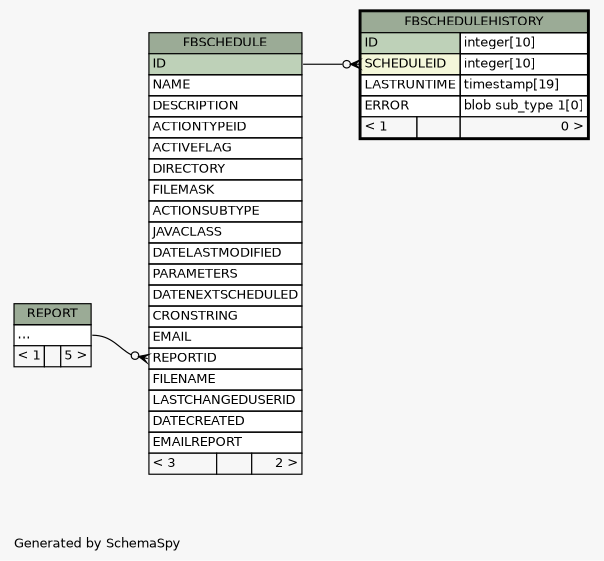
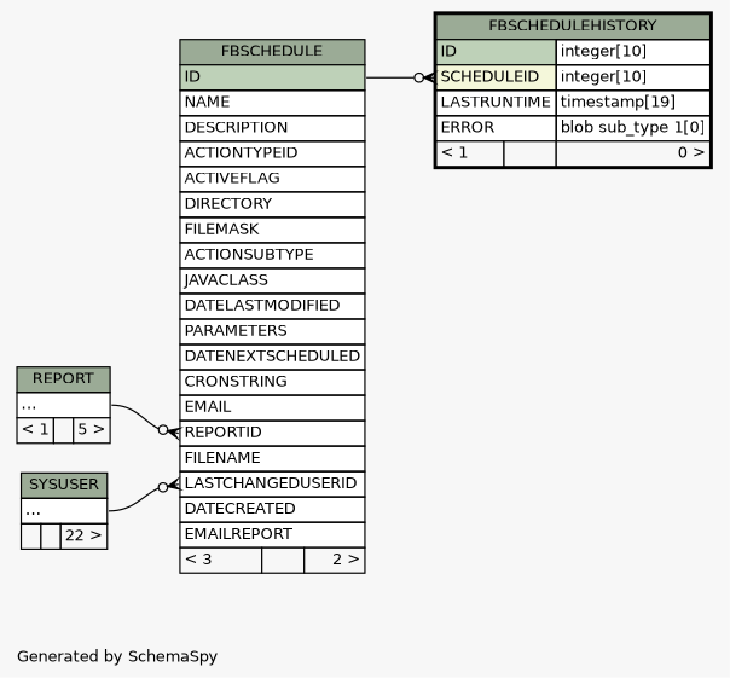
  digraph {
    bgcolor="#f7f7f7"
    fontname=Helvetica
    fontsize=11
    label="\nGenerated by SchemaSpy"
    labeljust=l
    nodesep=0.18
    rankdir=RL
    ranksep=0.46
    node [fontname=Helvetica fontsize=11 shape=plaintext]
    edge [arrowhead=none arrowsize=0.8 arrowtail=crowodot dir=back headport="elipses:e"]
    n1 [label=<     <TABLE BORDER="0" CELLBORDER="1" CELLSPACING="0" BGCOLOR="#ffffff">       <TR><TD COLSPAN="3" BGCOLOR="#9bab96" ALIGN="CENTER">FBSCHEDULE</TD></TR>       <TR><TD PORT="ID" COLSPAN="3" BGCOLOR="#bed1b8" ALIGN="LEFT">ID</TD></TR>       <TR><TD PORT="NAME" COLSPAN="3" ALIGN="LEFT">NAME</TD></TR>       <TR><TD PORT="DESCRIPTION" COLSPAN="3" ALIGN="LEFT">DESCRIPTION</TD></TR>       <TR><TD PORT="ACTIONTYPEID" COLSPAN="3" ALIGN="LEFT">ACTIONTYPEID</TD></TR>       <TR><TD PORT="ACTIVEFLAG" COLSPAN="3" ALIGN="LEFT">ACTIVEFLAG</TD></TR>       <TR><TD PORT="DIRECTORY" COLSPAN="3" ALIGN="LEFT">DIRECTORY</TD></TR>       <TR><TD PORT="FILEMASK" COLSPAN="3" ALIGN="LEFT">FILEMASK</TD></TR>       <TR><TD PORT="ACTIONSUBTYPE" COLSPAN="3" ALIGN="LEFT">ACTIONSUBTYPE</TD></TR>       <TR><TD PORT="JAVACLASS" COLSPAN="3" ALIGN="LEFT">JAVACLASS</TD></TR>       <TR><TD PORT="DATELASTMODIFIED" COLSPAN="3" ALIGN="LEFT">DATELASTMODIFIED</TD></TR>       <TR><TD PORT="PARAMETERS" COLSPAN="3" ALIGN="LEFT">PARAMETERS</TD></TR>       <TR><TD PORT="DATENEXTSCHEDULED" COLSPAN="3" ALIGN="LEFT">DATENEXTSCHEDULED</TD></TR>       <TR><TD PORT="CRONSTRING" COLSPAN="3" ALIGN="LEFT">CRONSTRING</TD></TR>       <TR><TD PORT="EMAIL" COLSPAN="3" ALIGN="LEFT">EMAIL</TD></TR>       <TR><TD PORT="REPORTID" COLSPAN="3" ALIGN="LEFT">REPORTID</TD></TR>       <TR><TD PORT="FILENAME" COLSPAN="3" ALIGN="LEFT">FILENAME</TD></TR>       <TR><TD PORT="LASTCHANGEDUSERID" COLSPAN="3" ALIGN="LEFT">LASTCHANGEDUSERID</TD></TR>       <TR><TD PORT="DATECREATED" COLSPAN="3" ALIGN="LEFT">DATECREATED</TD></TR>       <TR><TD PORT="EMAILREPORT" COLSPAN="3" ALIGN="LEFT">EMAILREPORT</TD></TR>       <TR><TD ALIGN="LEFT" BGCOLOR="#f7f7f7">&lt; 3</TD><TD ALIGN="RIGHT" BGCOLOR="#f7f7f7">  </TD><TD ALIGN="RIGHT" BGCOLOR="#f7f7f7">2 &gt;</TD></TR>     </TABLE>>]
+   n2 [label=<     <TABLE BORDER="0" CELLBORDER="1" CELLSPACING="0" BGCOLOR="#ffffff">       <TR><TD COLSPAN="3" BGCOLOR="#9bab96" ALIGN="CENTER">SYSUSER</TD></TR>       <TR><TD PORT="elipses" COLSPAN="3" ALIGN="LEFT">...</TD></TR>       <TR><TD ALIGN="LEFT" BGCOLOR="#f7f7f7">  </TD><TD ALIGN="RIGHT" BGCOLOR="#f7f7f7">  </TD><TD ALIGN="RIGHT" BGCOLOR="#f7f7f7">22 &gt;</TD></TR>     </TABLE>>]
    n3 [label=<     <TABLE BORDER="0" CELLBORDER="1" CELLSPACING="0" BGCOLOR="#ffffff">       <TR><TD COLSPAN="3" BGCOLOR="#9bab96" ALIGN="CENTER">REPORT</TD></TR>       <TR><TD PORT="elipses" COLSPAN="3" ALIGN="LEFT">...</TD></TR>       <TR><TD ALIGN="LEFT" BGCOLOR="#f7f7f7">&lt; 1</TD><TD ALIGN="RIGHT" BGCOLOR="#f7f7f7">  </TD><TD ALIGN="RIGHT" BGCOLOR="#f7f7f7">5 &gt;</TD></TR>     </TABLE>>]
    n4 [label=<     <TABLE BORDER="2" CELLBORDER="1" CELLSPACING="0" BGCOLOR="#ffffff">       <TR><TD COLSPAN="3" BGCOLOR="#9bab96" ALIGN="CENTER">FBSCHEDULEHISTORY</TD></TR>       <TR><TD PORT="ID" COLSPAN="2" BGCOLOR="#bed1b8" ALIGN="LEFT">ID</TD><TD PORT="ID.type" ALIGN="LEFT">integer[10]</TD></TR>       <TR><TD PORT="SCHEDULEID" COLSPAN="2" BGCOLOR="#f4f7da" ALIGN="LEFT">SCHEDULEID</TD><TD PORT="SCHEDULEID.type" ALIGN="LEFT">integer[10]</TD></TR>       <TR><TD PORT="LASTRUNTIME" COLSPAN="2" ALIGN="LEFT">LASTRUNTIME</TD><TD PORT="LASTRUNTIME.type" ALIGN="LEFT">timestamp[19]</TD></TR>       <TR><TD PORT="ERROR" COLSPAN="2" ALIGN="LEFT">ERROR</TD><TD PORT="ERROR.type" ALIGN="LEFT">blob sub_type 1[0]</TD></TR>       <TR><TD ALIGN="LEFT" BGCOLOR="#f7f7f7">&lt; 1</TD><TD ALIGN="RIGHT" BGCOLOR="#f7f7f7">  </TD><TD ALIGN="RIGHT" BGCOLOR="#f7f7f7">0 &gt;</TD></TR>     </TABLE>>]
+   n1 -> n2 [tailport="LASTCHANGEDUSERID:w"]
    n1 -> n3 [tailport="REPORTID:w"]
    n4 -> n1 [headport="ID:e" tailport="SCHEDULEID:w"]
  }
